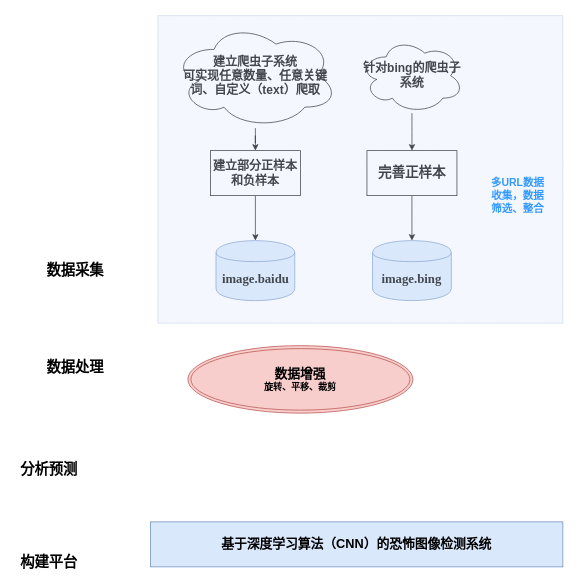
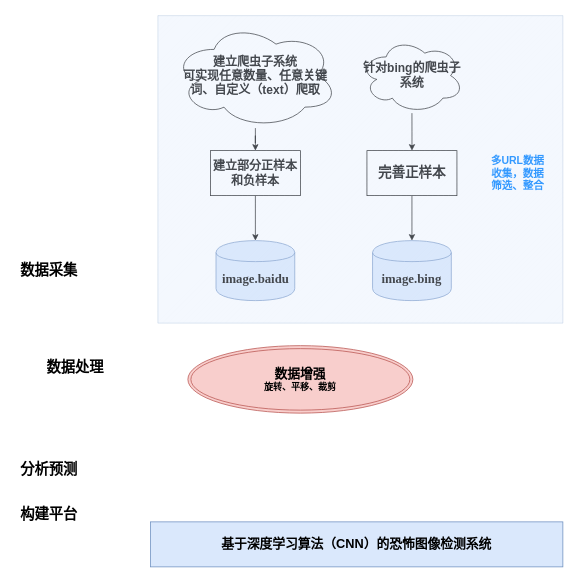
  <mxCell id="0" />
  <mxCell id="1" parent="0" />
- <mxCell id="2" value="&lt;font style=&quot;font-size: 19px&quot;&gt;&lt;b&gt;数据采集&lt;/b&gt;&lt;/font&gt;" style="text;html=1;strokeColor=none;fillColor=none;align=center;verticalAlign=middle;whiteSpace=wrap;rounded=0;" parent="1" vertex="1"><mxGeometry x="55" y="350" width="90" height="20" as="geometry" /></mxCell>
+ <mxCell id="2" value="&lt;font style=&quot;font-size: 19px&quot;&gt;&lt;b&gt;数据采集&lt;/b&gt;&lt;/font&gt;" style="text;html=1;strokeColor=none;fillColor=none;align=center;verticalAlign=middle;whiteSpace=wrap;rounded=0;" parent="1" vertex="1"><mxGeometry x="20" y="350" width="90" height="20" as="geometry" /></mxCell>
  <mxCell id="3" value="&lt;b&gt;&lt;font face=&quot;Comic Sans MS&quot; style=&quot;font-size: 17px&quot;&gt;image.baidu&lt;/font&gt;&lt;/b&gt;" style="shape=cylinder;whiteSpace=wrap;html=1;boundedLbl=1;backgroundOutline=1;fillColor=#dae8fc;strokeColor=#6c8ebf;" parent="1" vertex="1"><mxGeometry x="287.5" y="320" width="105" height="80" as="geometry" /></mxCell>
  <mxCell id="4" value="&lt;b&gt;&lt;font face=&quot;Comic Sans MS&quot; style=&quot;font-size: 17px&quot;&gt;image.bing&lt;/font&gt;&lt;/b&gt;" style="shape=cylinder;whiteSpace=wrap;html=1;boundedLbl=1;backgroundOutline=1;fillColor=#dae8fc;strokeColor=#6c8ebf;" parent="1" vertex="1"><mxGeometry x="496.25" y="320" width="105" height="80" as="geometry" /></mxCell>
  <mxCell id="5" value="&lt;font style=&quot;font-size: 19px&quot;&gt;&lt;b&gt;数据处理&lt;/b&gt;&lt;/font&gt;" style="text;html=1;strokeColor=none;fillColor=none;align=center;verticalAlign=middle;whiteSpace=wrap;rounded=0;" parent="1" vertex="1"><mxGeometry x="55" y="480" width="90" height="20" as="geometry" /></mxCell>
  <mxCell id="6" value="" style="edgeStyle=orthogonalEdgeStyle;rounded=0;orthogonalLoop=1;jettySize=auto;html=1;" parent="1" source="7" target="9" edge="1"><mxGeometry relative="1" as="geometry" /></mxCell>
  <mxCell id="7" value="&lt;font style=&quot;font-size: 16px&quot;&gt;&lt;b&gt;建立爬虫子系统&lt;br&gt;可实现任意数量、任意关键词、自定义（text）爬取&lt;/b&gt;&lt;/font&gt;" style="ellipse;shape=cloud;whiteSpace=wrap;html=1;" parent="1" vertex="1"><mxGeometry x="230" y="30" width="220" height="140" as="geometry" /></mxCell>
  <mxCell id="8" value="" style="edgeStyle=orthogonalEdgeStyle;rounded=0;orthogonalLoop=1;jettySize=auto;html=1;" parent="1" source="9" target="3" edge="1"><mxGeometry relative="1" as="geometry" /></mxCell>
  <mxCell id="9" value="&lt;b&gt;&lt;font style=&quot;font-size: 16px&quot;&gt;建立部分正样本和负样本&lt;/font&gt;&lt;/b&gt;" style="rounded=0;whiteSpace=wrap;html=1;" parent="1" vertex="1"><mxGeometry x="280" y="200" width="120" height="60" as="geometry" /></mxCell>
  <mxCell id="10" value="" style="edgeStyle=orthogonalEdgeStyle;rounded=0;orthogonalLoop=1;jettySize=auto;html=1;" parent="1" source="11" target="13" edge="1"><mxGeometry relative="1" as="geometry" /></mxCell>
  <mxCell id="11" value="&lt;b&gt;&lt;font style=&quot;font-size: 16px&quot;&gt;针对bing的爬虫子系统&lt;/font&gt;&lt;/b&gt;" style="ellipse;shape=cloud;whiteSpace=wrap;html=1;" parent="1" vertex="1"><mxGeometry x="480" y="50" width="137.5" height="100" as="geometry" /></mxCell>
  <mxCell id="12" value="" style="edgeStyle=orthogonalEdgeStyle;rounded=0;orthogonalLoop=1;jettySize=auto;html=1;" parent="1" source="13" target="4" edge="1"><mxGeometry relative="1" as="geometry" /></mxCell>
  <mxCell id="13" value="&lt;b&gt;&lt;font style=&quot;font-size: 18px&quot;&gt;完善正样本&lt;/font&gt;&lt;/b&gt;" style="whiteSpace=wrap;html=1;" parent="1" vertex="1"><mxGeometry x="488.75" y="200" width="120" height="60" as="geometry" /></mxCell>
  <mxCell id="14" value="" style="verticalLabelPosition=bottom;verticalAlign=top;html=1;shape=mxgraph.basic.patternFillRect;fillStyle=diag;step=5;fillStrokeWidth=0.2;fillStrokeColor=#dddddd;opacity=30;fillColor=#dae8fc;strokeColor=#6c8ebf;" parent="1" vertex="1"><mxGeometry x="210" y="20" width="540" height="410" as="geometry" /></mxCell>
- <mxCell id="15" value="&lt;b&gt;&lt;font style=&quot;font-size: 14px&quot; color=&quot;#3399ff&quot;&gt;多URL数据收集，数据筛选、整合&lt;/font&gt;&lt;/b&gt;" style="text;html=1;strokeColor=none;fillColor=none;align=center;verticalAlign=middle;whiteSpace=wrap;rounded=0;opacity=30;" parent="1" vertex="1"><mxGeometry x="650" y="215" width="80" height="90" as="geometry" /></mxCell>
+ <mxCell id="15" value="&lt;b&gt;&lt;font style=&quot;font-size: 14px&quot; color=&quot;#3399ff&quot;&gt;多URL数据收集，数据筛选、整合&lt;/font&gt;&lt;/b&gt;" style="text;html=1;strokeColor=none;fillColor=none;align=center;verticalAlign=middle;whiteSpace=wrap;rounded=0;opacity=30;" parent="1" vertex="1"><mxGeometry x="650" y="185" width="80" height="90" as="geometry" /></mxCell>
  <mxCell id="16" value="&lt;font style=&quot;font-size: 19px&quot;&gt;&lt;b&gt;分析预测&lt;/b&gt;&lt;/font&gt;" style="text;html=1;strokeColor=none;fillColor=none;align=center;verticalAlign=middle;whiteSpace=wrap;rounded=0;" parent="1" vertex="1"><mxGeometry x="20" y="615" width="90" height="20" as="geometry" /></mxCell>
- <mxCell id="17" value="&lt;font style=&quot;font-size: 19px&quot;&gt;&lt;b&gt;构建平台&lt;/b&gt;&lt;/font&gt;" style="text;html=1;strokeColor=none;fillColor=none;align=center;verticalAlign=middle;whiteSpace=wrap;rounded=0;" parent="1" vertex="1"><mxGeometry x="20" y="740" width="90" height="20" as="geometry" /></mxCell>
+ <mxCell id="17" value="&lt;font style=&quot;font-size: 19px&quot;&gt;&lt;b&gt;构建平台&lt;/b&gt;&lt;/font&gt;" style="text;html=1;strokeColor=none;fillColor=none;align=center;verticalAlign=middle;whiteSpace=wrap;rounded=0;" parent="1" vertex="1"><mxGeometry x="20" y="675" width="90" height="20" as="geometry" /></mxCell>
  <mxCell id="18" value="&lt;b&gt;&lt;font style=&quot;font-size: 17px&quot;&gt;基于深度学习算法（CNN）的恐怖图像检测系统&lt;/font&gt;&lt;/b&gt;" style="rounded=0;whiteSpace=wrap;html=1;strokeColor=#6c8ebf;fillColor=#dae8fc;" parent="1" vertex="1"><mxGeometry x="200" y="695" width="550" height="60" as="geometry" /></mxCell>
  <mxCell id="19" value="&lt;b&gt;&lt;font style=&quot;font-size: 17px&quot;&gt;数据增强&lt;/font&gt;&lt;br&gt;旋转、平移、裁剪&lt;/b&gt;" style="ellipse;shape=doubleEllipse;whiteSpace=wrap;html=1;fillColor=#f8cecc;strokeColor=#b85450;" vertex="1" parent="1"><mxGeometry x="250" y="460" width="300" height="90" as="geometry" /></mxCell>
